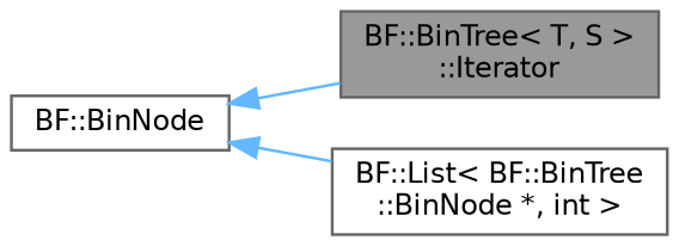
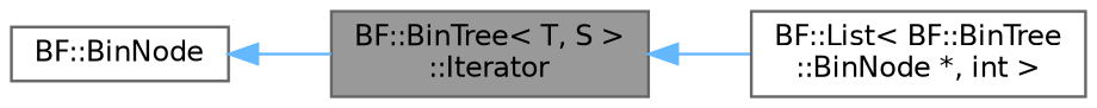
  digraph {
    rankdir=LR
    node [color=gray40 fillcolor=white fontname=Helvetica fontsize=10 shape=box style=filled]
    edge [color=steelblue1 dir=back fontname=Helvetica fontsize=10 labelfontname=Helvetica labelfontsize=10 style=solid]
    n1 [fillcolor=grey60 fontcolor=black height=0.2 label="BF::BinTree\< T, S \>\l::Iterator" width=0.4]
    n2 [height=0.2 label="BF::BinNode" width=0.4]
    n3 [height=0.2 label="BF::List\< BF::BinTree\l::BinNode *, int \>" width=0.4]
    n2 -> n1
-   n2 -> n3
+   n1 -> n3
  }
